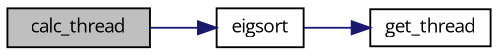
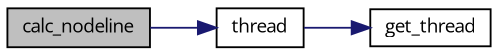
  digraph {
    fontname="Open Sans"
    rankdir=LR
    node [color=black fillcolor=white fontname="Open Sans" fontsize=10 shape=record style=filled]
    edge [color=midnightblue fontname="Open Sans" fontsize=10 labelfontname=Helvetica labelfontsize=10 style=solid]
-   n1 [fillcolor=grey75 fontcolor=black height=0.2 label=calc_thread width=0.4]
-   n2 [height=0.2 label=eigsort width=0.4]
+   n1 [fillcolor=grey75 fontcolor=black height=0.2 label=calc_nodeline width=0.4]
+   n2 [height=0.2 label=thread width=0.4]
    n3 [height=0.2 label=get_thread width=0.4]
    n1 -> n2
    n2 -> n3
  }
